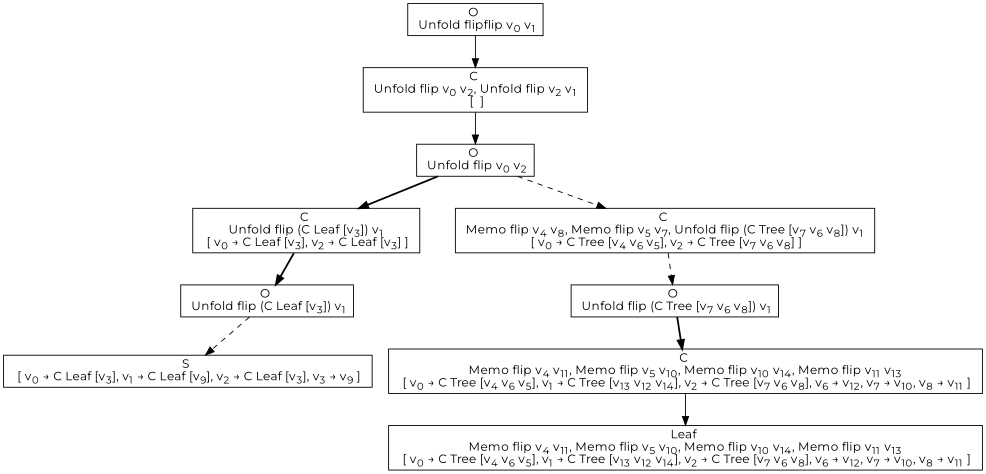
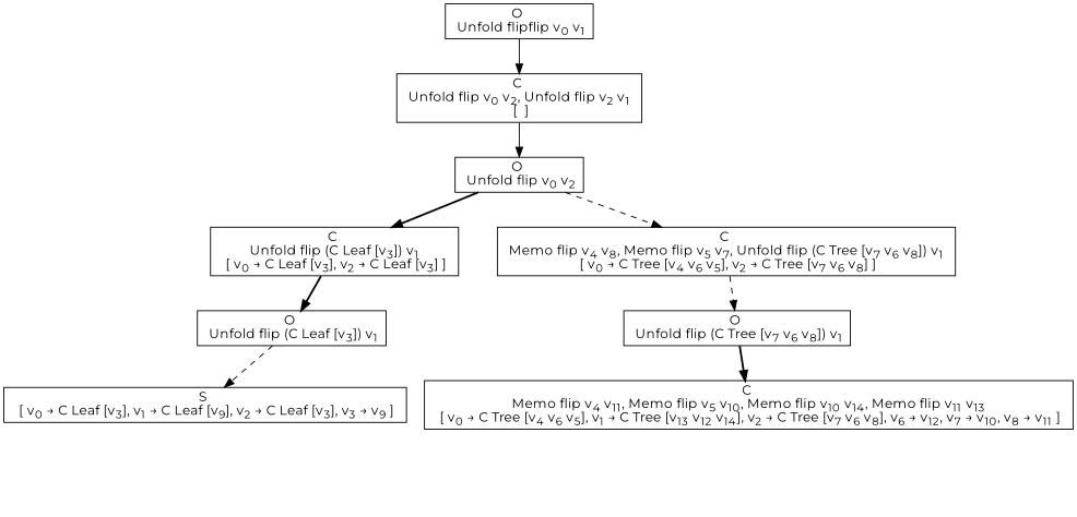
  digraph {
    rankdir=TB
    fontname=Montserrat
    node [fillcolor=white shape=box style=filled fontname=Montserrat]
    edge [style=solid fontname=Montserrat]
    n1 [label=<O <BR/> Unfold flipflip v<SUB>0</SUB> v<SUB>1</SUB>>]
    n2 [label=<C <BR/> Unfold flip v<SUB>0</SUB> v<SUB>2</SUB>, Unfold flip v<SUB>2</SUB> v<SUB>1</SUB> <BR/>  [  ] >]
    n3 [label=<O <BR/> Unfold flip v<SUB>0</SUB> v<SUB>2</SUB>>]
    n4 [label=<C <BR/> Unfold flip (C Leaf [v<SUB>3</SUB>]) v<SUB>1</SUB> <BR/>  [ v<SUB>0</SUB> &rarr; C Leaf [v<SUB>3</SUB>], v<SUB>2</SUB> &rarr; C Leaf [v<SUB>3</SUB>] ] >]
    n5 [label=<C <BR/> Memo flip v<SUB>4</SUB> v<SUB>8</SUB>, Memo flip v<SUB>5</SUB> v<SUB>7</SUB>, Unfold flip (C Tree [v<SUB>7</SUB> v<SUB>6</SUB> v<SUB>8</SUB>]) v<SUB>1</SUB> <BR/>  [ v<SUB>0</SUB> &rarr; C Tree [v<SUB>4</SUB> v<SUB>6</SUB> v<SUB>5</SUB>], v<SUB>2</SUB> &rarr; C Tree [v<SUB>7</SUB> v<SUB>6</SUB> v<SUB>8</SUB>] ] >]
    n6 [label=<O <BR/> Unfold flip (C Leaf [v<SUB>3</SUB>]) v<SUB>1</SUB>>]
    n7 [label=<O <BR/> Unfold flip (C Tree [v<SUB>7</SUB> v<SUB>6</SUB> v<SUB>8</SUB>]) v<SUB>1</SUB>>]
    n8 [label=<S <BR/>  [ v<SUB>0</SUB> &rarr; C Leaf [v<SUB>3</SUB>], v<SUB>1</SUB> &rarr; C Leaf [v<SUB>9</SUB>], v<SUB>2</SUB> &rarr; C Leaf [v<SUB>3</SUB>], v<SUB>3</SUB> &rarr; v<SUB>9</SUB> ] >]
    n9 [label=<C <BR/> Memo flip v<SUB>4</SUB> v<SUB>11</SUB>, Memo flip v<SUB>5</SUB> v<SUB>10</SUB>, Memo flip v<SUB>10</SUB> v<SUB>14</SUB>, Memo flip v<SUB>11</SUB> v<SUB>13</SUB> <BR/>  [ v<SUB>0</SUB> &rarr; C Tree [v<SUB>4</SUB> v<SUB>6</SUB> v<SUB>5</SUB>], v<SUB>1</SUB> &rarr; C Tree [v<SUB>13</SUB> v<SUB>12</SUB> v<SUB>14</SUB>], v<SUB>2</SUB> &rarr; C Tree [v<SUB>7</SUB> v<SUB>6</SUB> v<SUB>8</SUB>], v<SUB>6</SUB> &rarr; v<SUB>12</SUB>, v<SUB>7</SUB> &rarr; v<SUB>10</SUB>, v<SUB>8</SUB> &rarr; v<SUB>11</SUB> ] >]
-   n10 [label=<Leaf <BR/> Memo flip v<SUB>4</SUB> v<SUB>11</SUB>, Memo flip v<SUB>5</SUB> v<SUB>10</SUB>, Memo flip v<SUB>10</SUB> v<SUB>14</SUB>, Memo flip v<SUB>11</SUB> v<SUB>13</SUB> <BR/>  [ v<SUB>0</SUB> &rarr; C Tree [v<SUB>4</SUB> v<SUB>6</SUB> v<SUB>5</SUB>], v<SUB>1</SUB> &rarr; C Tree [v<SUB>13</SUB> v<SUB>12</SUB> v<SUB>14</SUB>], v<SUB>2</SUB> &rarr; C Tree [v<SUB>7</SUB> v<SUB>6</SUB> v<SUB>8</SUB>], v<SUB>6</SUB> &rarr; v<SUB>12</SUB>, v<SUB>7</SUB> &rarr; v<SUB>10</SUB>, v<SUB>8</SUB> &rarr; v<SUB>11</SUB> ] >]
    n1 -> n2
    n2 -> n3
    n3 -> n4 [style=bold]
    n3 -> n5 [style=dashed]
    n4 -> n6 [style=bold]
    n5 -> n7 [style=dashed]
    n6 -> n8 [style=dashed]
    n7 -> n9 [style=bold]
-   n9 -> n10
  }
